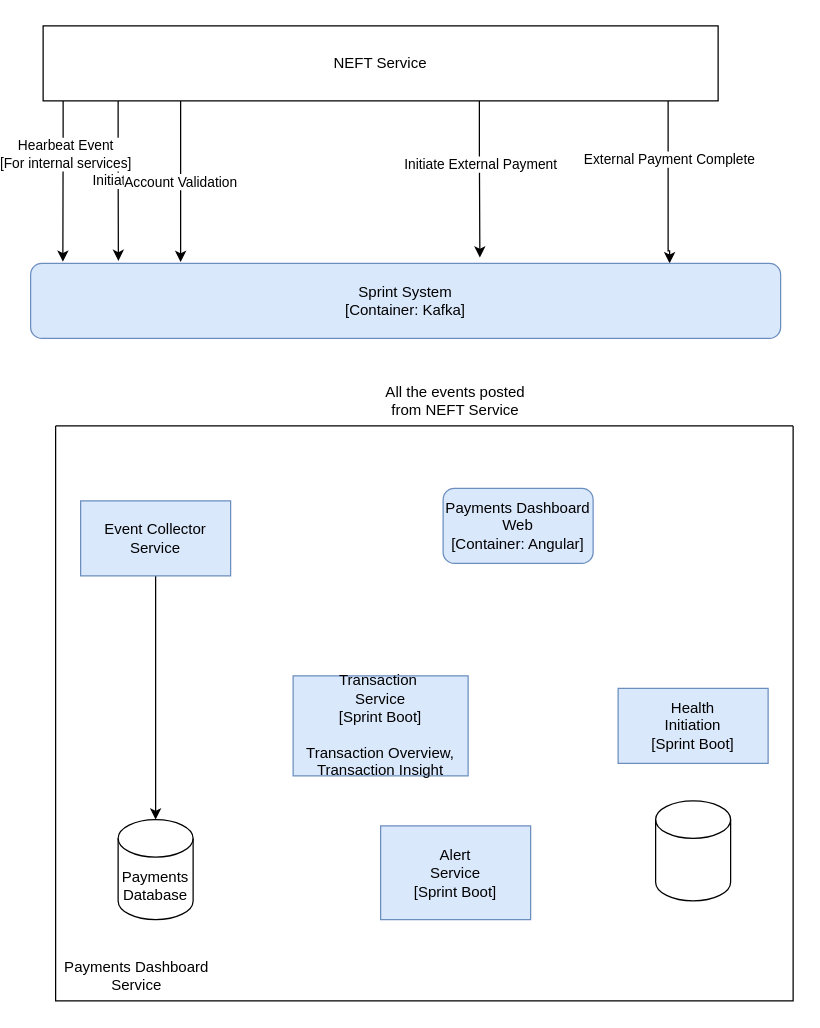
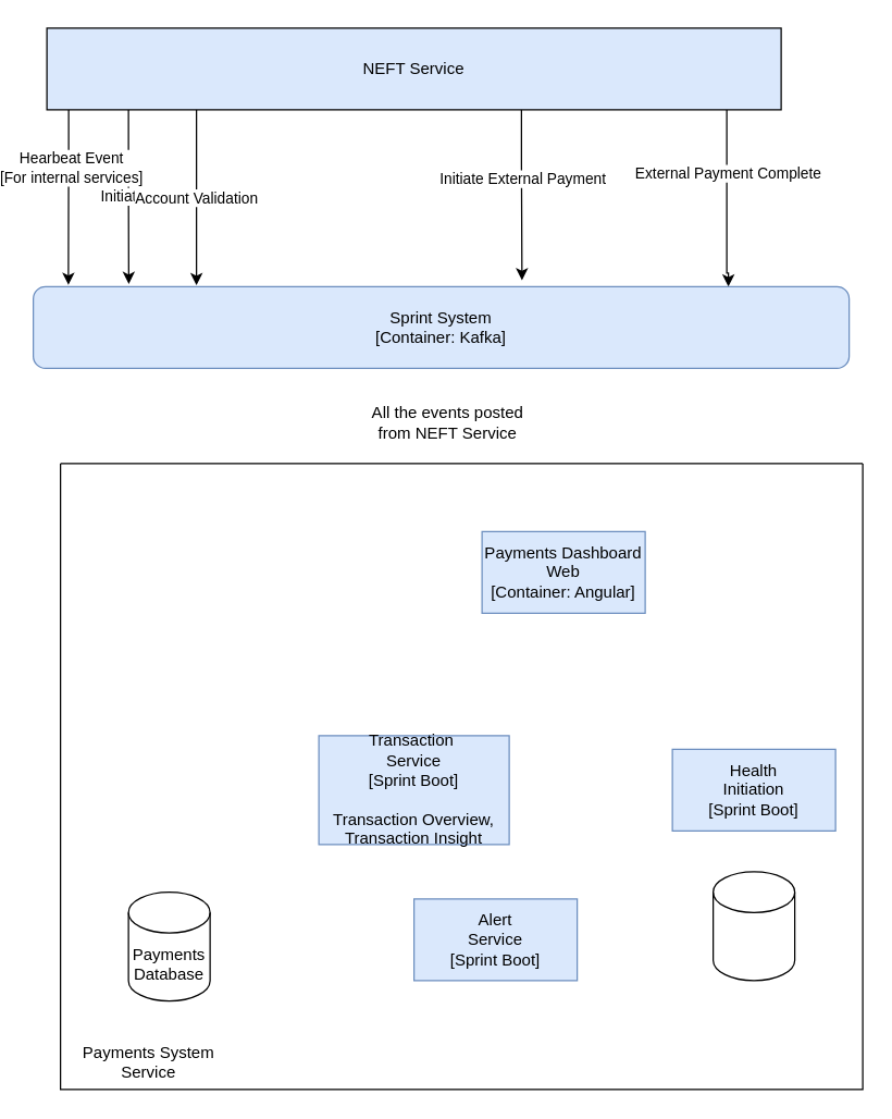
  <mxCell id="0" />
  <mxCell id="1" parent="0" />
  <mxCell id="2" value="Initiation" style="edgeStyle=orthogonalEdgeStyle;rounded=0;orthogonalLoop=1;jettySize=auto;html=1;entryX=0.117;entryY=-0.033;entryDx=0;entryDy=0;entryPerimeter=0;" edge="1" parent="1" source="10" target="11"><mxGeometry relative="1" as="geometry"><Array as="points"><mxPoint x="90" y="130" /><mxPoint x="90" y="130" /></Array></mxGeometry></mxCell>
  <mxCell id="3" value="Account Validation" style="edgeStyle=orthogonalEdgeStyle;rounded=0;orthogonalLoop=1;jettySize=auto;html=1;" edge="1" parent="1" source="10"><mxGeometry relative="1" as="geometry"><mxPoint x="140" y="209" as="targetPoint" /><Array as="points"><mxPoint x="140" y="209" /></Array></mxGeometry></mxCell>
  <mxCell id="4" style="edgeStyle=orthogonalEdgeStyle;rounded=0;orthogonalLoop=1;jettySize=auto;html=1;entryX=0.599;entryY=-0.078;entryDx=0;entryDy=0;entryPerimeter=0;" edge="1" parent="1" source="10" target="11"><mxGeometry relative="1" as="geometry"><Array as="points"><mxPoint x="379" y="120" /><mxPoint x="379" y="120" /></Array></mxGeometry></mxCell>
  <mxCell id="5" value="Initiate External Payment" style="edgeLabel;html=1;align=center;verticalAlign=middle;resizable=0;points=[];" vertex="1" connectable="0" parent="4"><mxGeometry x="-0.165" relative="1" as="geometry"><mxPoint y="-1" as="offset" /></mxGeometry></mxCell>
  <mxCell id="6" style="edgeStyle=orthogonalEdgeStyle;rounded=0;orthogonalLoop=1;jettySize=auto;html=1;entryX=0.852;entryY=0;entryDx=0;entryDy=0;entryPerimeter=0;" edge="1" parent="1" source="10" target="11"><mxGeometry relative="1" as="geometry"><mxPoint x="510" y="200" as="targetPoint" /><Array as="points"><mxPoint x="530" y="200" /><mxPoint x="531" y="200" /></Array></mxGeometry></mxCell>
  <mxCell id="7" value="External Payment Complete" style="edgeLabel;html=1;align=center;verticalAlign=middle;resizable=0;points=[];" vertex="1" connectable="0" parent="6"><mxGeometry x="-0.303" relative="1" as="geometry"><mxPoint as="offset" /></mxGeometry></mxCell>
  <mxCell id="8" style="edgeStyle=orthogonalEdgeStyle;rounded=0;orthogonalLoop=1;jettySize=auto;html=1;entryX=0.043;entryY=-0.022;entryDx=0;entryDy=0;entryPerimeter=0;" edge="1" parent="1" source="10" target="11"><mxGeometry relative="1" as="geometry"><Array as="points"><mxPoint x="46" y="110" /><mxPoint x="46" y="110" /></Array></mxGeometry></mxCell>
  <mxCell id="9" value="Hearbeat Event&lt;br&gt;[For internal services]" style="edgeLabel;html=1;align=center;verticalAlign=middle;resizable=0;points=[];" vertex="1" connectable="0" parent="8"><mxGeometry x="-0.352" y="2" relative="1" as="geometry"><mxPoint as="offset" /></mxGeometry></mxCell>
- <mxCell id="10" value="NEFT Service" style="rounded=0;whiteSpace=wrap;html=1;" vertex="1" parent="1"><mxGeometry x="30" y="20" width="540" height="60" as="geometry" /></mxCell>
+ <mxCell id="10" value="NEFT Service" style="rounded=0;whiteSpace=wrap;html=1;fillColor=#dae8fc;" vertex="1" parent="1"><mxGeometry x="30" y="20" width="540" height="60" as="geometry" /></mxCell>
  <mxCell id="11" value="Sprint System&lt;br&gt;[Container: Kafka]" style="rounded=1;whiteSpace=wrap;html=1;fillColor=#dae8fc;strokeColor=#6c8ebf;" vertex="1" parent="1"><mxGeometry x="20" y="210" width="600" height="60" as="geometry" /></mxCell>
  <mxCell id="12" value="" style="swimlane;startSize=0;" vertex="1" parent="1"><mxGeometry x="40" y="340" width="590" height="460" as="geometry" /></mxCell>
- <mxCell id="13" style="edgeStyle=orthogonalEdgeStyle;rounded=0;orthogonalLoop=1;jettySize=auto;html=1;entryX=0.5;entryY=0;entryDx=0;entryDy=0;entryPerimeter=0;" edge="1" parent="12" source="14" target="15"><mxGeometry relative="1" as="geometry" /></mxCell>
- <mxCell id="14" value="Event Collector Service" style="rounded=0;whiteSpace=wrap;html=1;fillColor=#dae8fc;strokeColor=#6c8ebf;" vertex="1" parent="12"><mxGeometry x="20" y="60" width="120" height="60" as="geometry" /></mxCell>
  <mxCell id="15" value="Payments Database" style="shape=cylinder3;whiteSpace=wrap;html=1;boundedLbl=1;backgroundOutline=1;size=15;" vertex="1" parent="12"><mxGeometry x="50" y="315" width="60" height="80" as="geometry" /></mxCell>
- <mxCell id="16" value="Payments Dashboard Service" style="text;html=1;strokeColor=none;fillColor=none;align=center;verticalAlign=middle;whiteSpace=wrap;rounded=0;" vertex="1" parent="12"><mxGeometry y="430" width="130" height="20" as="geometry" /></mxCell>
+ <mxCell id="16" value="Payments System Service" style="text;html=1;strokeColor=none;fillColor=none;align=center;verticalAlign=middle;whiteSpace=wrap;rounded=0;" vertex="1" parent="12"><mxGeometry y="430" width="130" height="20" as="geometry" /></mxCell>
  <mxCell id="17" value="Transaction&amp;nbsp;&lt;br&gt;Service&lt;br&gt;[Sprint Boot]&lt;br&gt;&lt;br&gt;Transaction Overview, Transaction Insight" style="rounded=0;whiteSpace=wrap;html=1;fillColor=#dae8fc;strokeColor=#6c8ebf;" vertex="1" parent="12"><mxGeometry x="190" y="200" width="140" height="80" as="geometry" /></mxCell>
- <mxCell id="18" value="Payments Dashboard Web&lt;br&gt;[Container: Angular]" style="whiteSpace=wrap;html=1;fillColor=#dae8fc;strokeColor=#6c8ebf;rounded=1;" vertex="1" parent="12"><mxGeometry x="310" y="50" width="120" height="60" as="geometry" /></mxCell>
+ <mxCell id="18" value="Payments Dashboard Web&lt;br&gt;[Container: Angular]" style="rounded=0;whiteSpace=wrap;html=1;fillColor=#dae8fc;strokeColor=#6c8ebf;" vertex="1" parent="12"><mxGeometry x="310" y="50" width="120" height="60" as="geometry" /></mxCell>
  <mxCell id="19" value="Health&lt;br&gt;Initiation&lt;br&gt;[Sprint Boot]" style="rounded=0;whiteSpace=wrap;html=1;fillColor=#dae8fc;strokeColor=#6c8ebf;" vertex="1" parent="12"><mxGeometry x="450" y="210" width="120" height="60" as="geometry" /></mxCell>
- <mxCell id="20" value="Alert&lt;br&gt;Service&lt;br&gt;[Sprint Boot]" style="rounded=0;whiteSpace=wrap;html=1;fillColor=#dae8fc;strokeColor=#6c8ebf;" vertex="1" parent="12"><mxGeometry x="260" y="320" width="120" height="75" as="geometry" /></mxCell>
+ <mxCell id="20" value="Alert&lt;br&gt;Service&lt;br&gt;[Sprint Boot]" style="rounded=0;whiteSpace=wrap;html=1;fillColor=#dae8fc;strokeColor=#6c8ebf;" vertex="1" parent="12"><mxGeometry x="260" y="320" width="120" height="60" as="geometry" /></mxCell>
  <mxCell id="21" value="" style="shape=cylinder3;whiteSpace=wrap;html=1;boundedLbl=1;backgroundOutline=1;size=15;" vertex="1" parent="12"><mxGeometry x="480" y="300" width="60" height="80" as="geometry" /></mxCell>
- <mxCell id="22" value="All the events posted from NEFT Service" style="text;html=1;strokeColor=none;fillColor=none;align=center;verticalAlign=middle;whiteSpace=wrap;rounded=0;" vertex="1" parent="1"><mxGeometry x="295" y="310" width="130" height="20" as="geometry" /></mxCell>
+ <mxCell id="22" value="All the events posted from NEFT Service" style="text;html=1;strokeColor=none;fillColor=none;align=center;verticalAlign=middle;whiteSpace=wrap;rounded=0;" vertex="1" parent="1"><mxGeometry x="260" y="300" width="130" height="20" as="geometry" /></mxCell>
